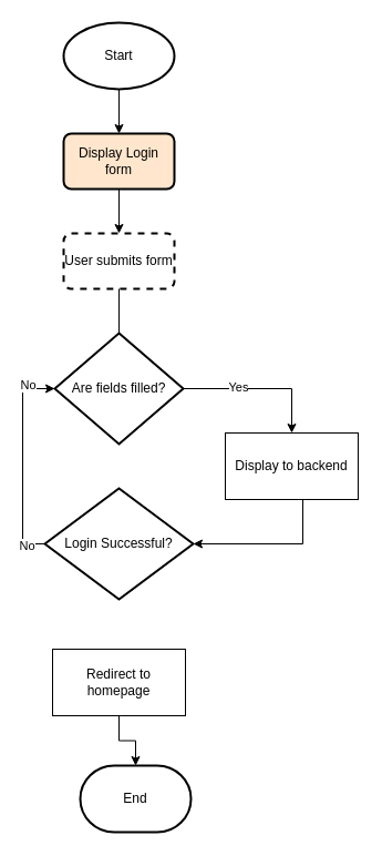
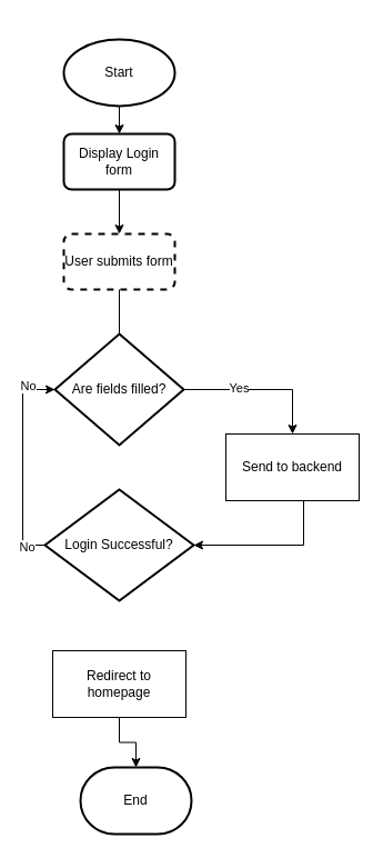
  <mxCell id="0" />
  <mxCell id="1" parent="0" />
  <mxCell id="2" style="edgeStyle=orthogonalEdgeStyle;rounded=0;orthogonalLoop=1;jettySize=auto;html=1;" edge="1" parent="1" source="3" target="5"><mxGeometry relative="1" as="geometry" /></mxCell>
- <mxCell id="3" value="Start" style="strokeWidth=2;html=1;shape=mxgraph.flowchart.start_1;whiteSpace=wrap;" vertex="1" parent="1"><mxGeometry x="57" y="20" width="100" height="60" as="geometry" /></mxCell>
+ <mxCell id="3" value="Start" style="strokeWidth=2;html=1;shape=mxgraph.flowchart.start_1;whiteSpace=wrap;" vertex="1" parent="1"><mxGeometry x="57" y="35" width="100" height="60" as="geometry" /></mxCell>
  <mxCell id="4" style="edgeStyle=orthogonalEdgeStyle;rounded=0;orthogonalLoop=1;jettySize=auto;html=1;entryX=0.5;entryY=0;entryDx=0;entryDy=0;" edge="1" parent="1" source="5" target="6"><mxGeometry relative="1" as="geometry" /></mxCell>
- <mxCell id="5" value="Display Login form" style="rounded=1;whiteSpace=wrap;html=1;absoluteArcSize=1;arcSize=14;strokeWidth=2;fillColor=#ffe6cc;" vertex="1" parent="1"><mxGeometry x="57" y="120" width="100" height="50" as="geometry" /></mxCell>
+ <mxCell id="5" value="Display Login form" style="rounded=1;whiteSpace=wrap;html=1;absoluteArcSize=1;arcSize=14;strokeWidth=2;" vertex="1" parent="1"><mxGeometry x="57" y="120" width="100" height="50" as="geometry" /></mxCell>
  <mxCell id="6" value="User submits form" style="rounded=1;whiteSpace=wrap;html=1;absoluteArcSize=1;arcSize=14;strokeWidth=2;dashed=1;" vertex="1" parent="1"><mxGeometry x="57" y="210" width="100" height="50" as="geometry" /></mxCell>
  <mxCell id="7" style="edgeStyle=orthogonalEdgeStyle;rounded=0;orthogonalLoop=1;jettySize=auto;html=1;entryX=0.5;entryY=0;entryDx=0;entryDy=0;" edge="1" parent="1" source="9" target="13"><mxGeometry relative="1" as="geometry" /></mxCell>
  <mxCell id="8" value="Yes" style="edgeLabel;html=1;align=center;verticalAlign=middle;resizable=0;points=[];" vertex="1" connectable="0" parent="7"><mxGeometry x="-0.29" y="2" relative="1" as="geometry"><mxPoint as="offset" /></mxGeometry></mxCell>
  <mxCell id="9" value="Are fields filled?" style="strokeWidth=2;html=1;shape=mxgraph.flowchart.decision;whiteSpace=wrap;" vertex="1" parent="1"><mxGeometry x="49" y="300" width="116" height="100" as="geometry" /></mxCell>
  <mxCell id="10" style="edgeStyle=orthogonalEdgeStyle;rounded=0;orthogonalLoop=1;jettySize=auto;html=1;entryX=0.5;entryY=0;entryDx=0;entryDy=0;entryPerimeter=0;endArrow=none;" edge="1" parent="1" source="6" target="9"><mxGeometry relative="1" as="geometry" /></mxCell>
  <mxCell id="11" value="Login Successful?" style="strokeWidth=2;html=1;shape=mxgraph.flowchart.decision;whiteSpace=wrap;" vertex="1" parent="1"><mxGeometry x="40" y="440" width="134" height="100" as="geometry" /></mxCell>
  <mxCell id="12" style="edgeStyle=orthogonalEdgeStyle;rounded=0;orthogonalLoop=1;jettySize=auto;html=1;" edge="1" parent="1" source="13" target="11"><mxGeometry relative="1" as="geometry"><Array as="points"><mxPoint x="273" y="490" /></Array></mxGeometry></mxCell>
- <mxCell id="13" value="Display to backend" style="rounded=0;whiteSpace=wrap;html=1;" vertex="1" parent="1"><mxGeometry x="203" y="390" width="120" height="60" as="geometry" /></mxCell>
+ <mxCell id="13" value="Send to backend" style="rounded=0;whiteSpace=wrap;html=1;" vertex="1" parent="1"><mxGeometry x="203" y="390" width="120" height="60" as="geometry" /></mxCell>
  <mxCell id="14" style="edgeStyle=orthogonalEdgeStyle;rounded=0;orthogonalLoop=1;jettySize=auto;html=1;entryX=0;entryY=0.5;entryDx=0;entryDy=0;entryPerimeter=0;" edge="1" parent="1" source="11" target="9"><mxGeometry relative="1" as="geometry"><Array as="points"><mxPoint x="20" y="490" /><mxPoint x="20" y="350" /></Array></mxGeometry></mxCell>
  <mxCell id="15" value="No" style="edgeLabel;html=1;align=center;verticalAlign=middle;resizable=0;points=[];" vertex="1" connectable="0" parent="14"><mxGeometry x="-0.82" y="1" relative="1" as="geometry"><mxPoint as="offset" /></mxGeometry></mxCell>
  <mxCell id="16" value="No" style="edgeLabel;html=1;align=center;verticalAlign=middle;resizable=0;points=[];" vertex="1" connectable="0" parent="14"><mxGeometry x="0.735" y="4" relative="1" as="geometry"><mxPoint as="offset" /></mxGeometry></mxCell>
  <mxCell id="17" style="edgeStyle=orthogonalEdgeStyle;rounded=0;orthogonalLoop=1;jettySize=auto;html=1;" edge="1" parent="1" source="18" target="19"><mxGeometry relative="1" as="geometry" /></mxCell>
  <mxCell id="18" value="Redirect to homepage" style="rounded=0;whiteSpace=wrap;html=1;" vertex="1" parent="1"><mxGeometry x="47" y="585" width="120" height="60" as="geometry" /></mxCell>
  <mxCell id="19" value="End" style="strokeWidth=2;html=1;shape=mxgraph.flowchart.terminator;whiteSpace=wrap;" vertex="1" parent="1"><mxGeometry x="72" y="690" width="100" height="60" as="geometry" /></mxCell>
